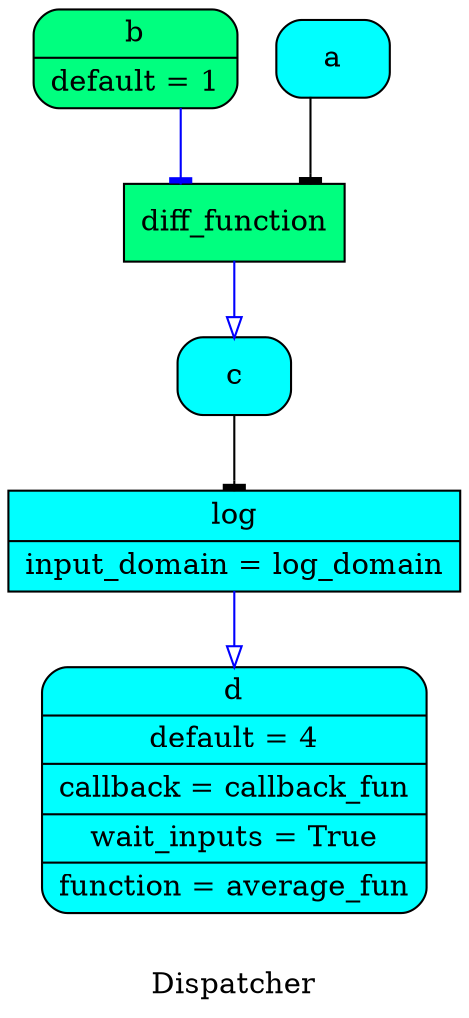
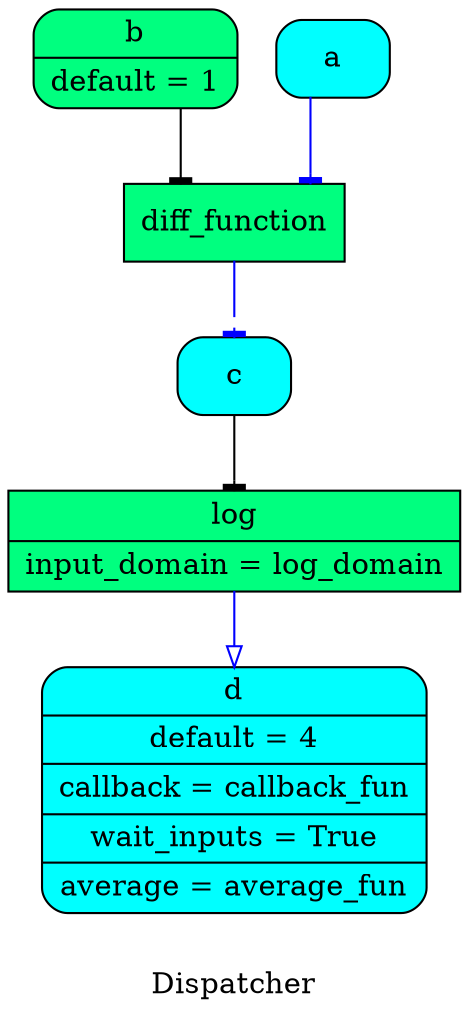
  digraph {
    label=Dispatcher
    splines=ortho
    node [fillcolor=cyan shape=Mrecord style=filled]
    edge [arrowhead=tee color=black]
    n1 [label="{ c  }"]
-   n2 [label="{ log | input_domain = log_domain }" shape=record]
-   n3 [label="{ d | default = 4 | callback = callback_fun | wait_inputs = True | function = average_fun }"]
+   n2 [fillcolor=springgreen label="{ log | input_domain = log_domain }" shape=record]
+   n3 [label="{ d | default = 4 | callback = callback_fun | wait_inputs = True | average = average_fun }"]
    n4 [fillcolor=springgreen label="{ diff_function  }" shape=record]
    n5 [fillcolor=springgreen label="{ b | default = 1 }"]
    n6 [label="{ a  }"]
    n1 -> n2
    n2 -> n3 [arrowhead=onormal color=blue]
-   n4 -> n1 [arrowhead=onormal color=blue]
-   n5 -> n4 [color=blue]
-   n6 -> n4
+   n4 -> n1 [color=blue]
+   n5 -> n4
+   n6 -> n4 [color=blue]
  }
